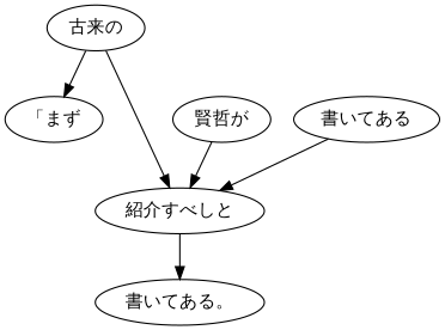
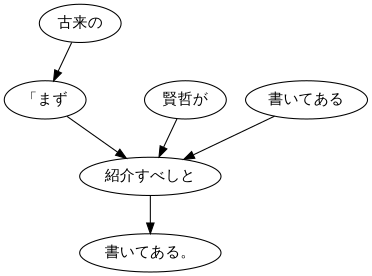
  digraph {
    fontname="Playfair Display"
    node [fontname="Playfair Display"]
    edge [fontname="Playfair Display"]
    n1 [label="「まず"]
    n2 [label="紹介すべしと"]
    n3 [label="書いてある。"]
    n4 [label="古来の"]
    n5 [label="賢哲が"]
    n6 [label="書いてある"]
-   n4 -> n2
+   n1 -> n2
    n2 -> n3
    n4 -> n1
    n5 -> n2
    n6 -> n2
  }
